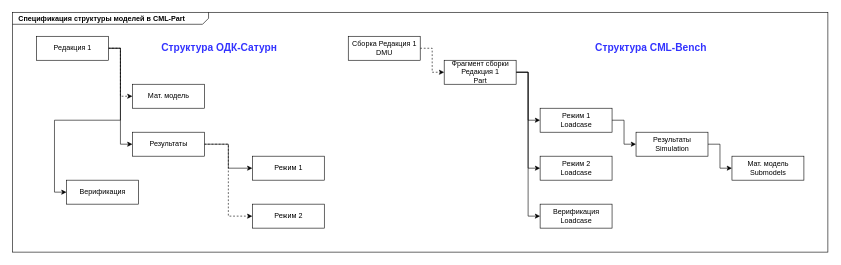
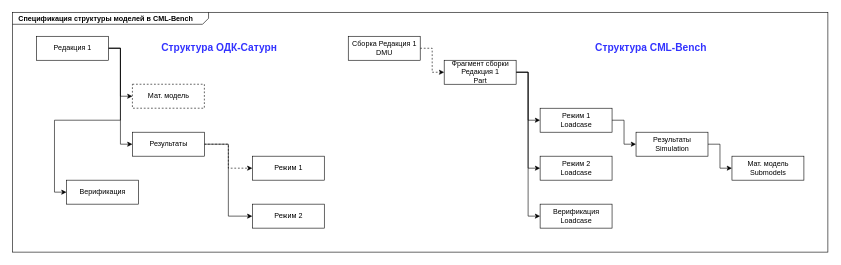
  <mxCell id="0" style=";html=1;" />
  <mxCell id="1" style=";html=1;" parent="0" />
- <mxCell id="2" value="&lt;p style=&quot;margin: 0px ; margin-top: 4px ; margin-left: 10px ; text-align: left&quot;&gt;&lt;b&gt;Спецификация структуры моделей в CML-Part&lt;/b&gt;&lt;/p&gt;" style="html=1;strokeWidth=1;shape=mxgraph.sysml.package;html=1;overflow=fill;whiteSpace=wrap;fillColor=none;gradientColor=none;fontSize=12;align=center;labelX=327.64;" parent="1" vertex="1"><mxGeometry x="20" y="20" width="1360" height="400" as="geometry" /></mxCell>
- <mxCell id="3" style="edgeStyle=orthogonalEdgeStyle;rounded=0;orthogonalLoop=1;jettySize=auto;html=1;exitX=1;exitY=0.5;exitDx=0;exitDy=0;entryX=0;entryY=0.5;entryDx=0;entryDy=0;dashed=1;" edge="1" parent="1" source="6" target="7"><mxGeometry relative="1" as="geometry" /></mxCell>
+ <mxCell id="2" value="&lt;p style=&quot;margin: 0px ; margin-top: 4px ; margin-left: 10px ; text-align: left&quot;&gt;&lt;b&gt;Спецификация структуры моделей в CML-Bench&lt;/b&gt;&lt;/p&gt;" style="html=1;strokeWidth=1;shape=mxgraph.sysml.package;html=1;overflow=fill;whiteSpace=wrap;fillColor=none;gradientColor=none;fontSize=12;align=center;labelX=327.64;" parent="1" vertex="1"><mxGeometry x="20" y="20" width="1360" height="400" as="geometry" /></mxCell>
+ <mxCell id="3" style="edgeStyle=orthogonalEdgeStyle;rounded=0;orthogonalLoop=1;jettySize=auto;html=1;exitX=1;exitY=0.5;exitDx=0;exitDy=0;entryX=0;entryY=0.5;entryDx=0;entryDy=0;" edge="1" parent="1" source="6" target="7"><mxGeometry relative="1" as="geometry" /></mxCell>
  <mxCell id="4" style="edgeStyle=orthogonalEdgeStyle;rounded=0;orthogonalLoop=1;jettySize=auto;html=1;exitX=1;exitY=0.5;exitDx=0;exitDy=0;entryX=0;entryY=0.5;entryDx=0;entryDy=0;" edge="1" parent="1" source="6" target="10"><mxGeometry relative="1" as="geometry" /></mxCell>
  <mxCell id="5" style="edgeStyle=orthogonalEdgeStyle;rounded=0;orthogonalLoop=1;jettySize=auto;html=1;exitX=1;exitY=0.5;exitDx=0;exitDy=0;entryX=0;entryY=0.5;entryDx=0;entryDy=0;" edge="1" parent="1" source="6" target="11"><mxGeometry relative="1" as="geometry" /></mxCell>
  <mxCell id="6" value="Редакция 1" style="html=1;" vertex="1" parent="1"><mxGeometry x="60" y="60" width="120" height="40" as="geometry" /></mxCell>
- <mxCell id="7" value="Мат. модель" style="html=1;" vertex="1" parent="1"><mxGeometry x="220" y="140" width="120" height="40" as="geometry" /></mxCell>
- <mxCell id="8" style="edgeStyle=orthogonalEdgeStyle;rounded=0;orthogonalLoop=1;jettySize=auto;html=1;exitX=1;exitY=0.5;exitDx=0;exitDy=0;entryX=0;entryY=0.5;entryDx=0;entryDy=0;" edge="1" parent="1" source="10" target="12"><mxGeometry relative="1" as="geometry" /></mxCell>
- <mxCell id="9" style="edgeStyle=orthogonalEdgeStyle;rounded=0;orthogonalLoop=1;jettySize=auto;html=1;exitX=1;exitY=0.5;exitDx=0;exitDy=0;entryX=0;entryY=0.5;entryDx=0;entryDy=0;dashed=1;" edge="1" parent="1" source="10" target="13"><mxGeometry relative="1" as="geometry" /></mxCell>
+ <mxCell id="7" value="Мат. модель" style="html=1;dashed=1;" vertex="1" parent="1"><mxGeometry x="220" y="140" width="120" height="40" as="geometry" /></mxCell>
+ <mxCell id="8" style="edgeStyle=orthogonalEdgeStyle;rounded=0;orthogonalLoop=1;jettySize=auto;html=1;exitX=1;exitY=0.5;exitDx=0;exitDy=0;entryX=0;entryY=0.5;entryDx=0;entryDy=0;dashed=1;" edge="1" parent="1" source="10" target="12"><mxGeometry relative="1" as="geometry" /></mxCell>
+ <mxCell id="9" style="edgeStyle=orthogonalEdgeStyle;rounded=0;orthogonalLoop=1;jettySize=auto;html=1;exitX=1;exitY=0.5;exitDx=0;exitDy=0;entryX=0;entryY=0.5;entryDx=0;entryDy=0;" edge="1" parent="1" source="10" target="13"><mxGeometry relative="1" as="geometry" /></mxCell>
  <mxCell id="10" value="Результаты" style="html=1;" vertex="1" parent="1"><mxGeometry x="220" y="220" width="120" height="40" as="geometry" /></mxCell>
  <mxCell id="11" value="Верификация" style="html=1;" vertex="1" parent="1"><mxGeometry x="110" y="300" width="120" height="40" as="geometry" /></mxCell>
  <mxCell id="12" value="Режим 1" style="html=1;" vertex="1" parent="1"><mxGeometry x="420" y="260" width="120" height="40" as="geometry" /></mxCell>
  <mxCell id="13" value="Режим 2" style="html=1;" vertex="1" parent="1"><mxGeometry x="420" y="340" width="120" height="40" as="geometry" /></mxCell>
  <mxCell id="14" style="edgeStyle=orthogonalEdgeStyle;rounded=0;orthogonalLoop=1;jettySize=auto;html=1;exitX=1;exitY=0.5;exitDx=0;exitDy=0;entryX=0;entryY=0.5;entryDx=0;entryDy=0;" edge="1" parent="1" source="17" target="19"><mxGeometry relative="1" as="geometry" /></mxCell>
  <mxCell id="15" style="edgeStyle=orthogonalEdgeStyle;rounded=0;orthogonalLoop=1;jettySize=auto;html=1;exitX=1;exitY=0.5;exitDx=0;exitDy=0;entryX=0;entryY=0.5;entryDx=0;entryDy=0;" edge="1" parent="1" source="17" target="20"><mxGeometry relative="1" as="geometry" /></mxCell>
  <mxCell id="16" style="edgeStyle=orthogonalEdgeStyle;rounded=0;orthogonalLoop=1;jettySize=auto;html=1;exitX=1;exitY=0.5;exitDx=0;exitDy=0;entryX=0;entryY=0.5;entryDx=0;entryDy=0;" edge="1" parent="1" source="17" target="21"><mxGeometry relative="1" as="geometry" /></mxCell>
  <mxCell id="17" value="Фрагмент сборки &lt;br&gt;Редакция 1&lt;br&gt;Part" style="html=1;" vertex="1" parent="1"><mxGeometry x="740" y="100" width="120" height="40" as="geometry" /></mxCell>
  <mxCell id="18" style="edgeStyle=orthogonalEdgeStyle;rounded=0;orthogonalLoop=1;jettySize=auto;html=1;exitX=1;exitY=0.5;exitDx=0;exitDy=0;entryX=0;entryY=0.5;entryDx=0;entryDy=0;" edge="1" parent="1" source="19" target="23"><mxGeometry relative="1" as="geometry" /></mxCell>
  <mxCell id="19" value="Режим 1&lt;br&gt;Loadcase" style="html=1;" vertex="1" parent="1"><mxGeometry x="900" y="180" width="120" height="40" as="geometry" /></mxCell>
  <mxCell id="20" value="Режим 2&lt;br&gt;Loadcase" style="html=1;" vertex="1" parent="1"><mxGeometry x="900" y="260" width="120" height="40" as="geometry" /></mxCell>
  <mxCell id="21" value="Верификация&lt;br&gt;Loadcase" style="html=1;" vertex="1" parent="1"><mxGeometry x="900" y="340" width="120" height="40" as="geometry" /></mxCell>
  <mxCell id="22" style="edgeStyle=orthogonalEdgeStyle;rounded=0;orthogonalLoop=1;jettySize=auto;html=1;exitX=1;exitY=0.5;exitDx=0;exitDy=0;entryX=0;entryY=0.5;entryDx=0;entryDy=0;" edge="1" parent="1" source="23" target="24"><mxGeometry relative="1" as="geometry" /></mxCell>
  <mxCell id="23" value="Результаты&lt;br&gt;Simulation" style="html=1;" vertex="1" parent="1"><mxGeometry x="1060" y="220" width="120" height="40" as="geometry" /></mxCell>
  <mxCell id="24" value="Мат. модель&lt;br&gt;Submodels" style="html=1;" vertex="1" parent="1"><mxGeometry x="1220" y="260" width="120" height="40" as="geometry" /></mxCell>
  <mxCell id="25" style="edgeStyle=orthogonalEdgeStyle;rounded=0;orthogonalLoop=1;jettySize=auto;html=1;exitX=1;exitY=0.5;exitDx=0;exitDy=0;entryX=0;entryY=0.5;entryDx=0;entryDy=0;dashed=1;" edge="1" parent="1" source="26" target="17"><mxGeometry relative="1" as="geometry" /></mxCell>
  <mxCell id="26" value="Сборка Редакция 1 &lt;br&gt;DMU" style="html=1;" vertex="1" parent="1"><mxGeometry x="580" y="60" width="120" height="40" as="geometry" /></mxCell>
  <mxCell id="27" value="Структура ОДК-Сатурн" style="text;html=1;fillColor=none;align=center;verticalAlign=middle;whiteSpace=wrap;rounded=0;strokeWidth=2;fontSize=17;fontStyle=1;fontColor=#3333FF;" vertex="1" parent="1"><mxGeometry x="260" y="60" width="210" height="40" as="geometry" /></mxCell>
  <mxCell id="28" value="Структура CML-Bench" style="text;html=1;fillColor=none;align=center;verticalAlign=middle;whiteSpace=wrap;rounded=0;strokeWidth=2;fontSize=17;fontStyle=1;fontColor=#3333FF;" vertex="1" parent="1"><mxGeometry x="980" y="60" width="210" height="40" as="geometry" /></mxCell>
